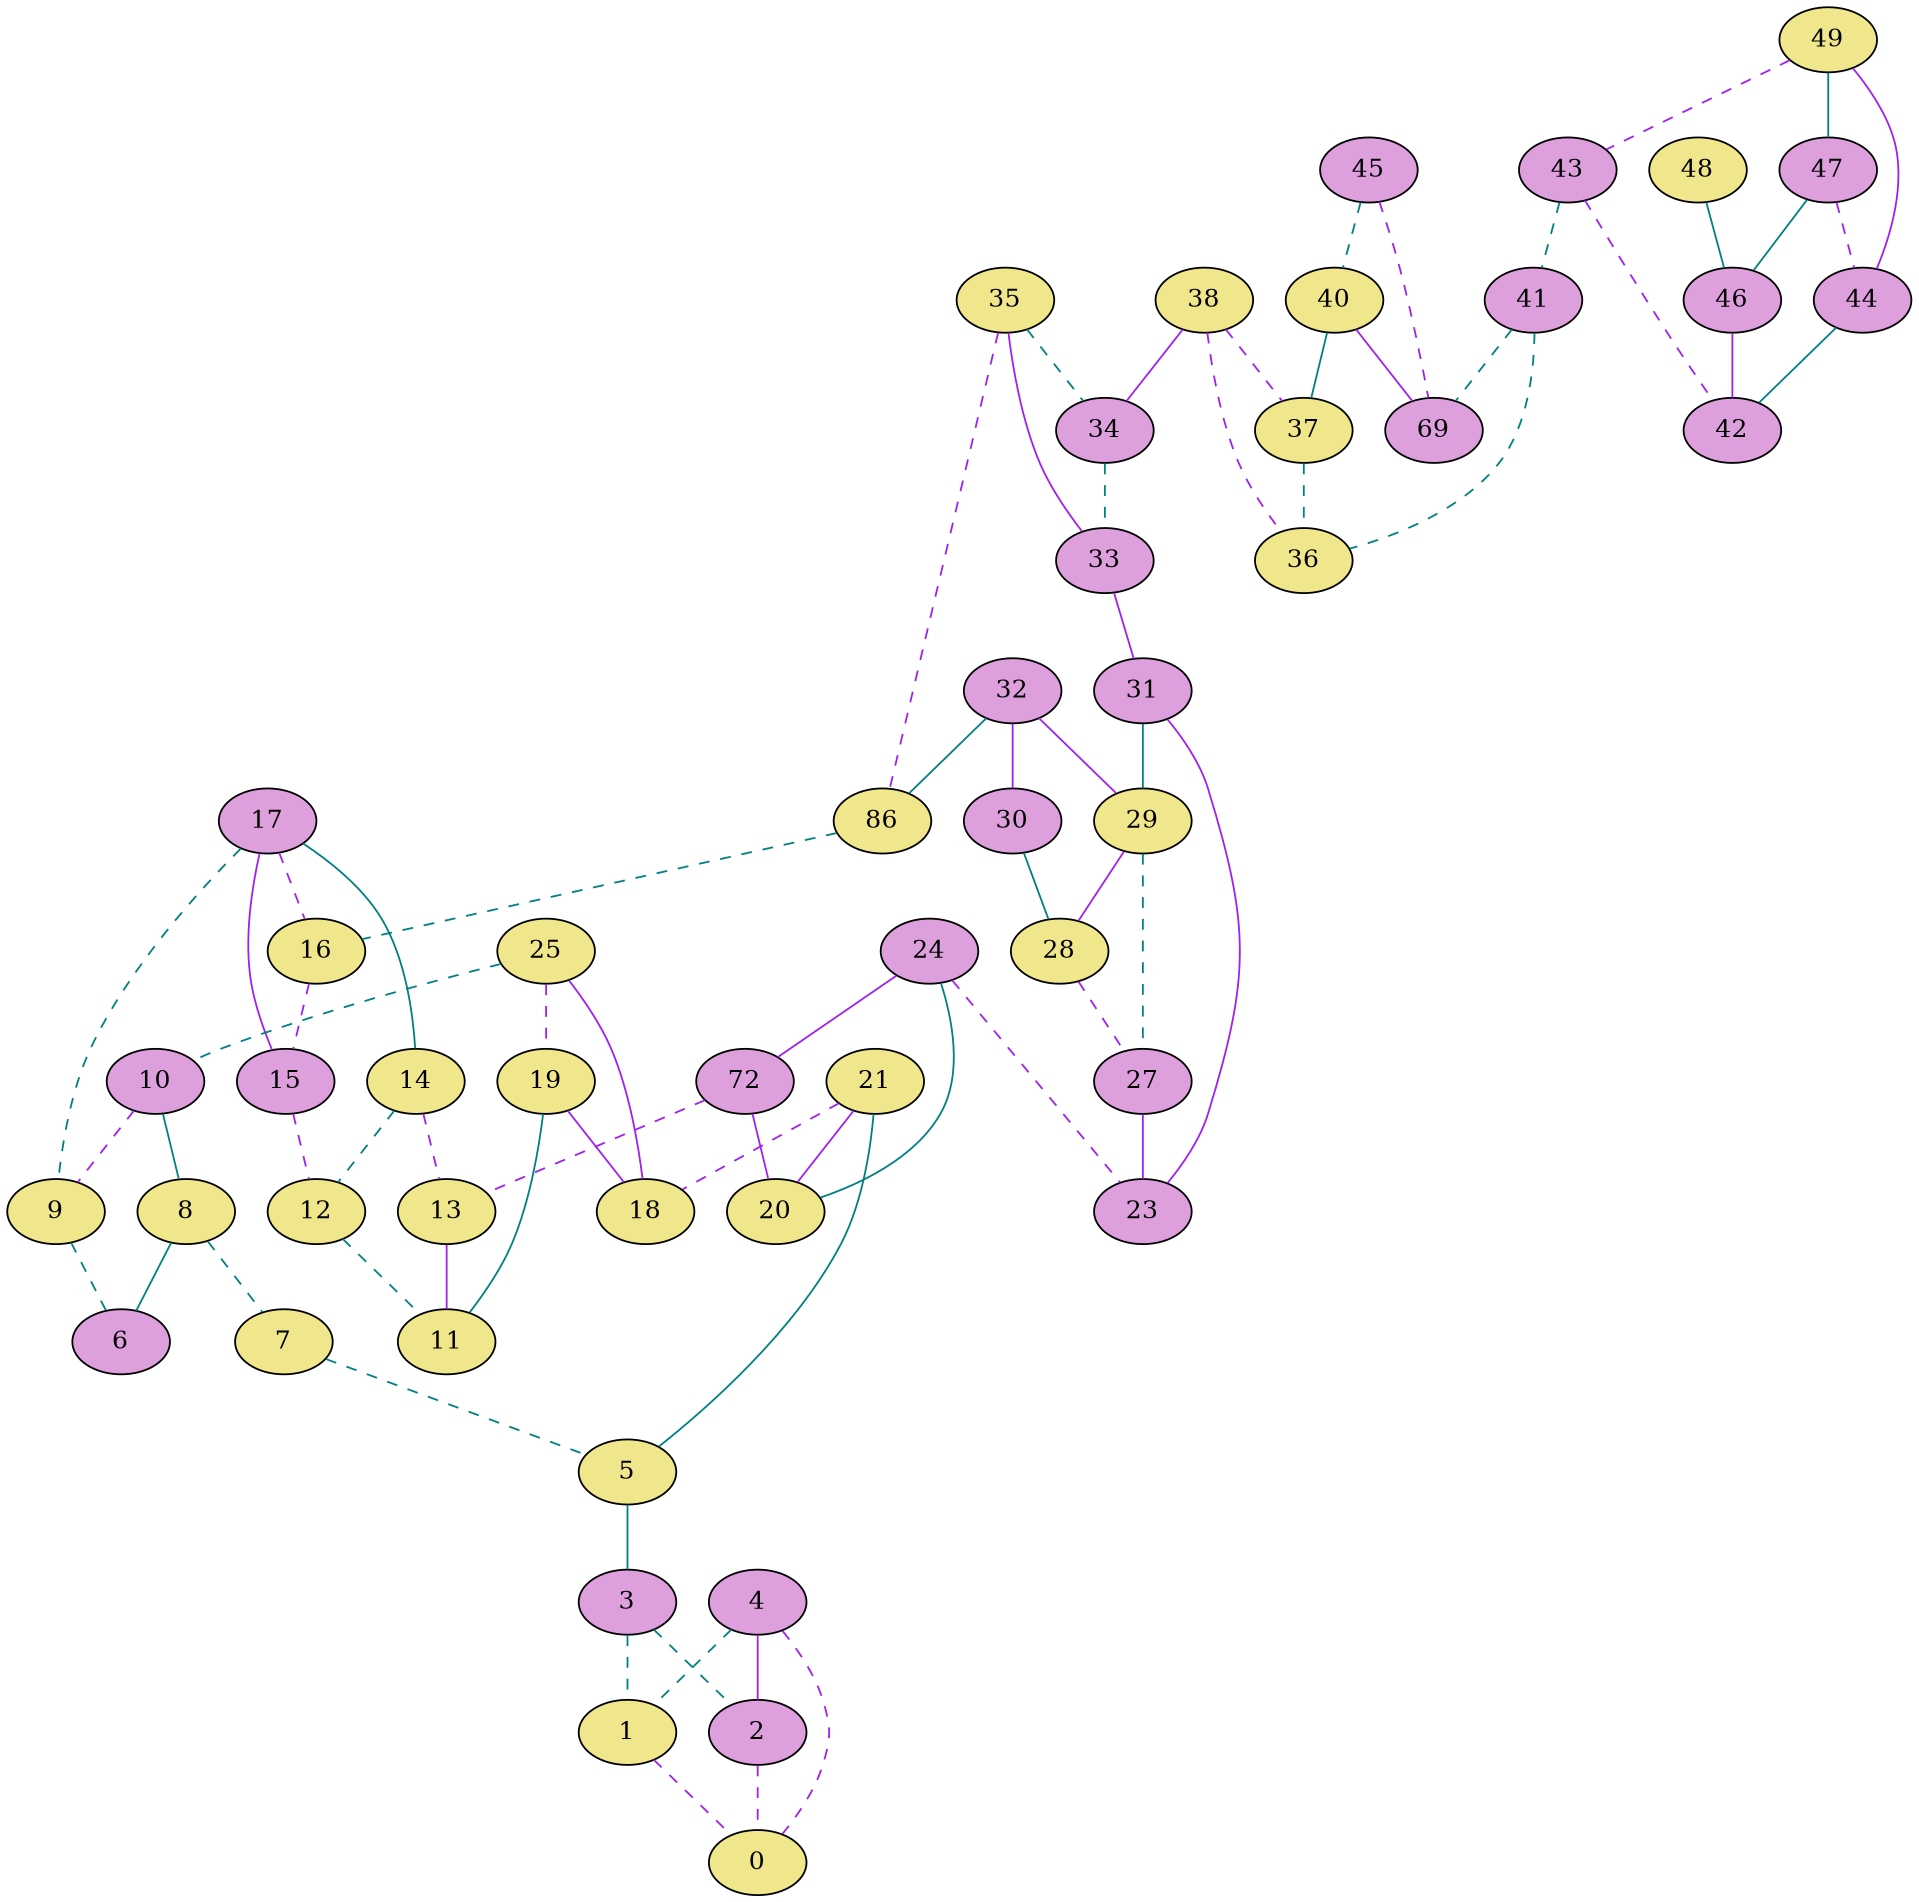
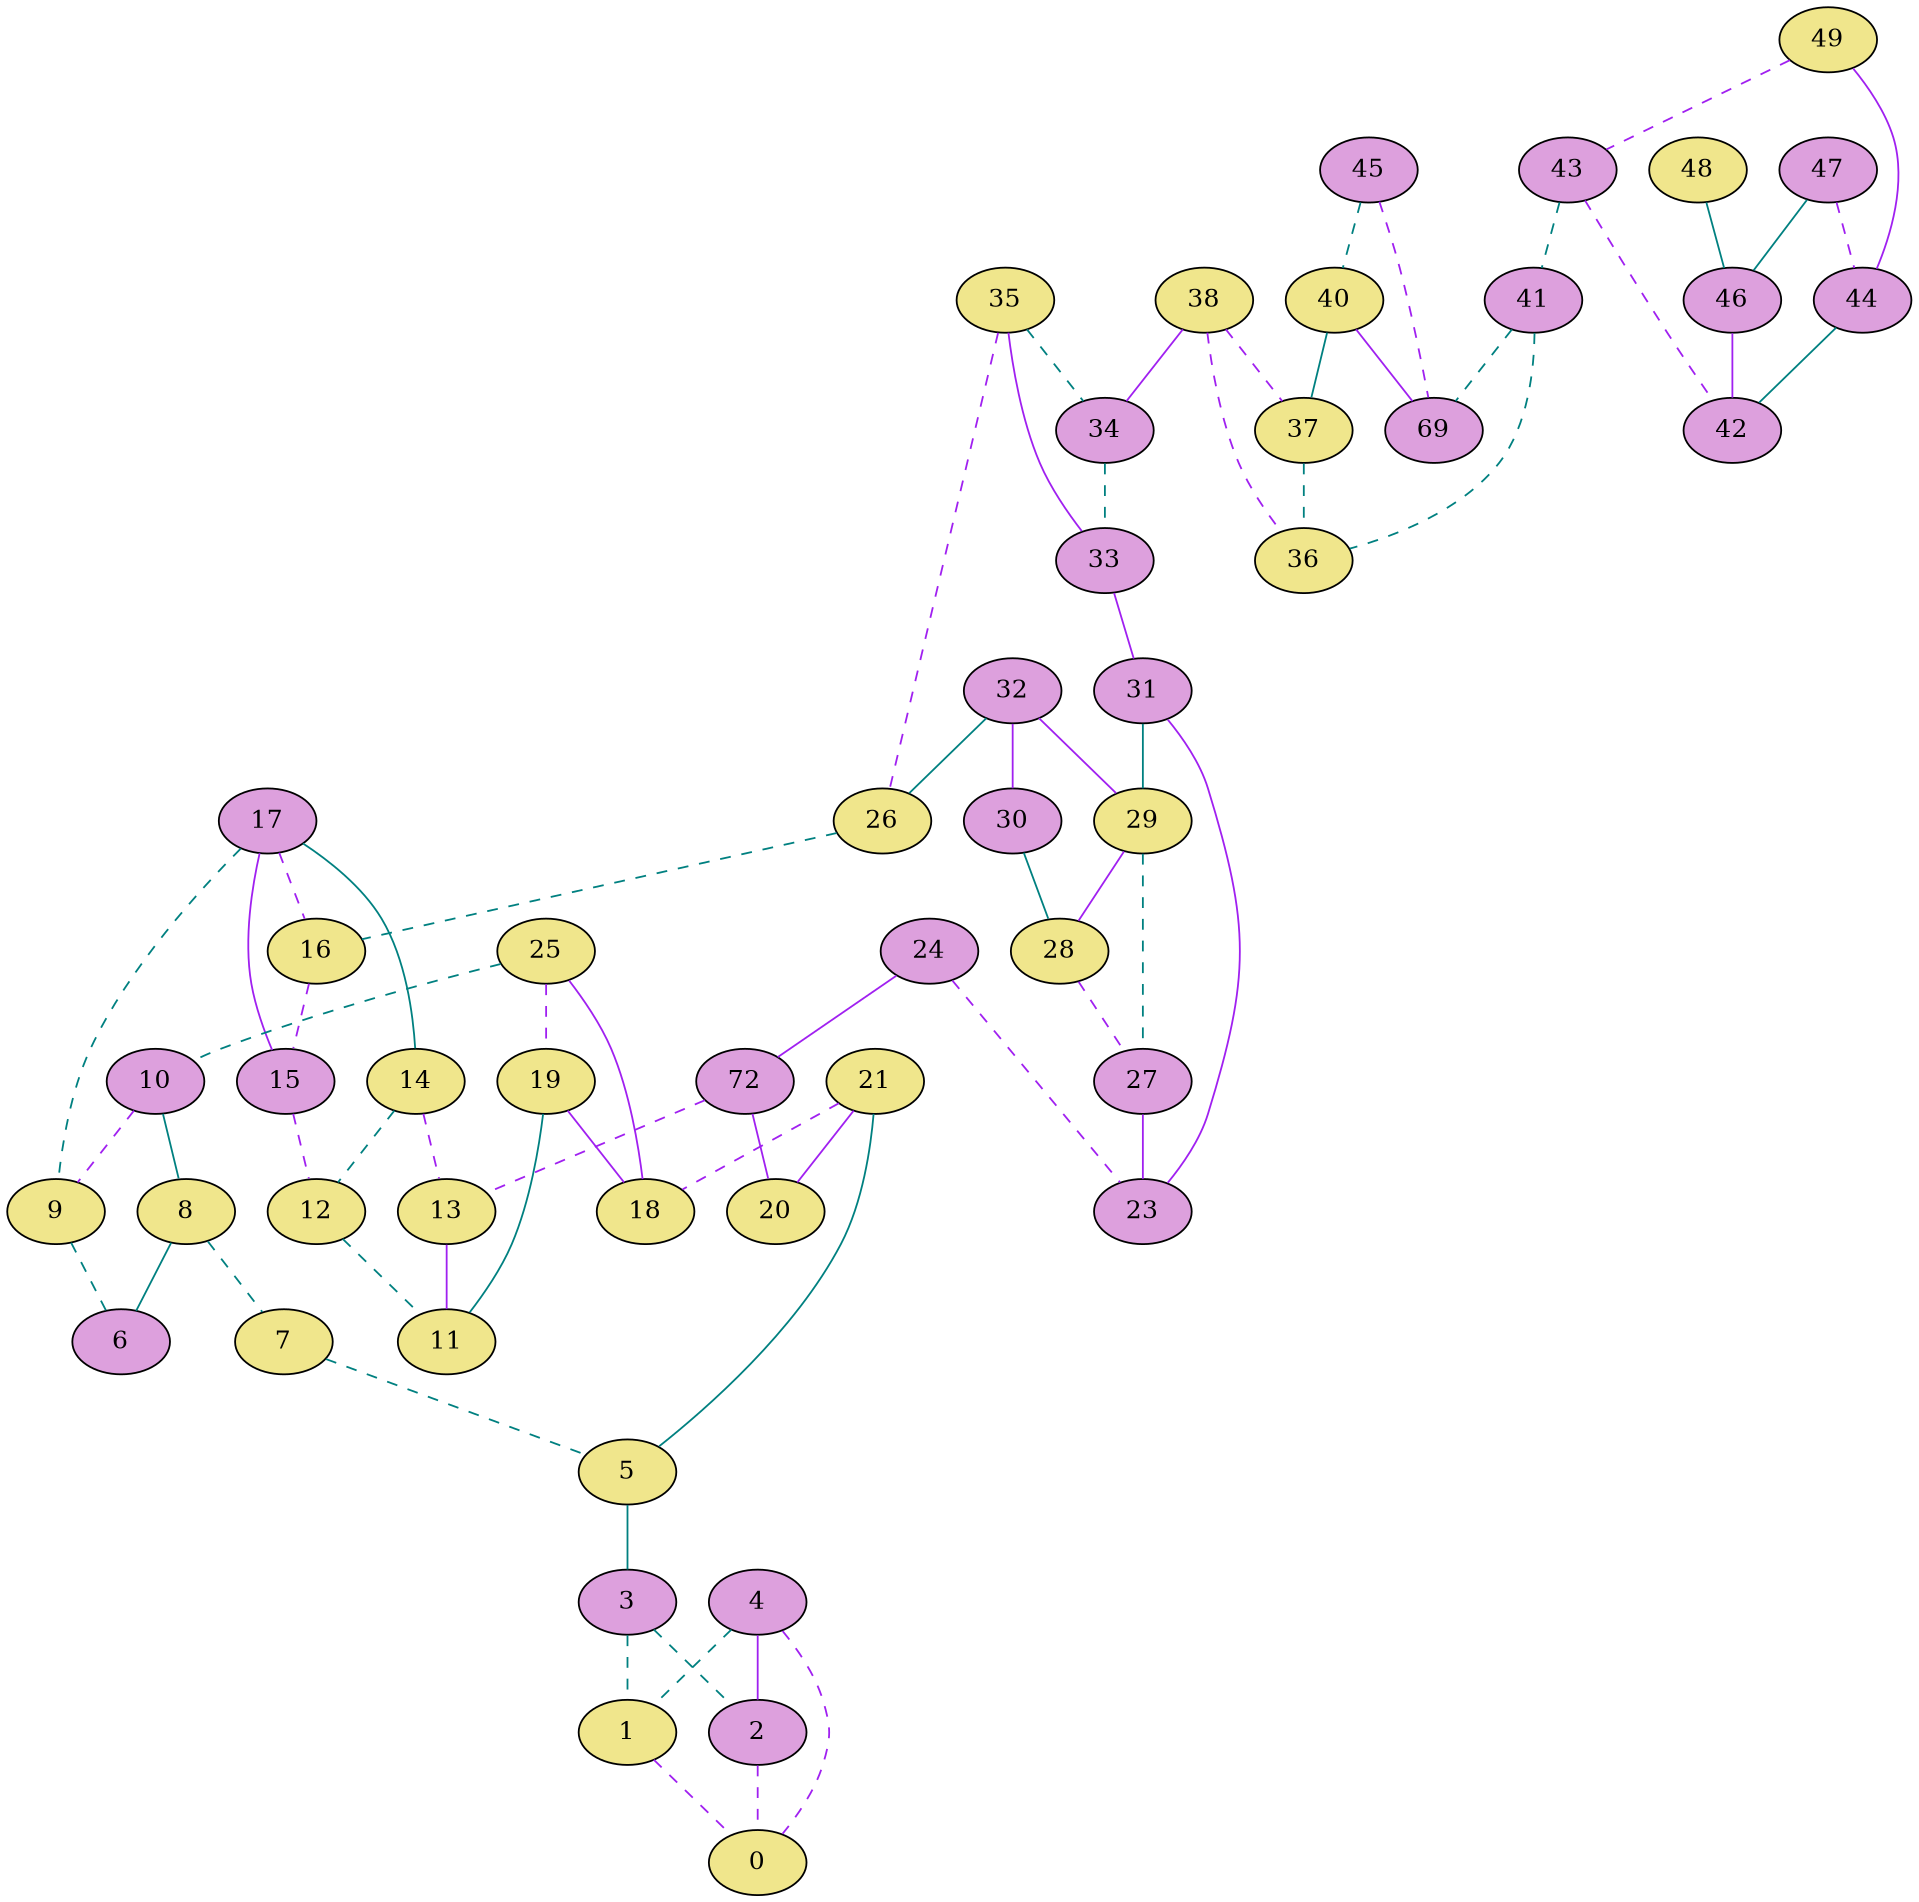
  graph {
    node [fillcolor=khaki style=filled]
    edge [color=purple style=dashed]
    1
    0
    2 [fillcolor=plum]
    3 [fillcolor=plum]
    4 [fillcolor=plum]
    5
    7
    6 [fillcolor=plum]
    8
    9
    10 [fillcolor=plum]
    12
    11
    13
    14
    15 [fillcolor=plum]
    16
    17 [fillcolor=plum]
    19
    18
    21
    20
    n23 [fillcolor=plum label=72]
    24 [fillcolor=plum]
    23 [fillcolor=plum]
    25
-   26 [label=86]
+   26
    27 [fillcolor=plum]
    28
    29
    30 [fillcolor=plum]
    31 [fillcolor=plum]
    32 [fillcolor=plum]
    33 [fillcolor=plum]
    34 [fillcolor=plum]
    35
    37
    36
    38
    40
    n41 [fillcolor=plum label=69]
    41 [fillcolor=plum]
    43 [fillcolor=plum]
    42 [fillcolor=plum]
    44 [fillcolor=plum]
    45 [fillcolor=plum]
    46 [fillcolor=plum]
    47 [fillcolor=plum]
    48
    49
    1 -- 0
    2 -- 0
    3 -- 1 [color=teal]
    3 -- 2 [color=teal]
    4 -- 1 [color=teal]
    4 -- 0
    4 -- 2 [style=solid]
    5 -- 3 [color=teal style=solid]
    7 -- 5 [color=teal]
    8 -- 7 [color=teal]
    8 -- 6 [color=teal style=solid]
    9 -- 6 [color=teal]
    10 -- 8 [color=teal style=solid]
    10 -- 9
    12 -- 11 [color=teal]
    13 -- 11 [style=solid]
    14 -- 12 [color=teal]
    14 -- 13
    15 -- 12
    16 -- 15
    17 -- 9 [color=teal]
    17 -- 14 [color=teal style=solid]
    17 -- 15 [style=solid]
    17 -- 16
    19 -- 11 [color=teal style=solid]
    19 -- 18 [style=solid]
    21 -- 5 [color=teal style=solid]
    21 -- 18
    21 -- 20 [style=solid]
    n23 -- 13
    n23 -- 20 [style=solid]
-   24 -- 20 [color=teal style=solid]
    24 -- n23 [style=solid]
    24 -- 23
    25 -- 10 [color=teal]
    25 -- 19
    25 -- 18 [style=solid]
    26 -- 16 [color=teal]
    27 -- 23 [style=solid]
    28 -- 27
    29 -- 27 [color=teal]
    29 -- 28 [style=solid]
    30 -- 28 [color=teal style=solid]
    31 -- 23 [style=solid]
    31 -- 29 [color=teal style=solid]
    32 -- 26 [color=teal style=solid]
    32 -- 29 [style=solid]
    32 -- 30 [style=solid]
    33 -- 31 [style=solid]
    34 -- 33 [color=teal]
    35 -- 26
    35 -- 33 [style=solid]
    35 -- 34 [color=teal]
    37 -- 36 [color=teal]
    38 -- 34 [style=solid]
    38 -- 37
    38 -- 36
    40 -- 37 [color=teal style=solid]
    40 -- n41 [style=solid]
    41 -- 36 [color=teal]
    41 -- n41 [color=teal]
    43 -- 41 [color=teal]
    43 -- 42
    44 -- 42 [color=teal style=solid]
    45 -- 40 [color=teal]
    45 -- n41
    46 -- 42 [style=solid]
    47 -- 44
    47 -- 46 [color=teal style=solid]
    48 -- 46 [color=teal style=solid]
    49 -- 43
    49 -- 44 [style=solid]
-   49 -- 47 [color=teal style=solid]
  }
